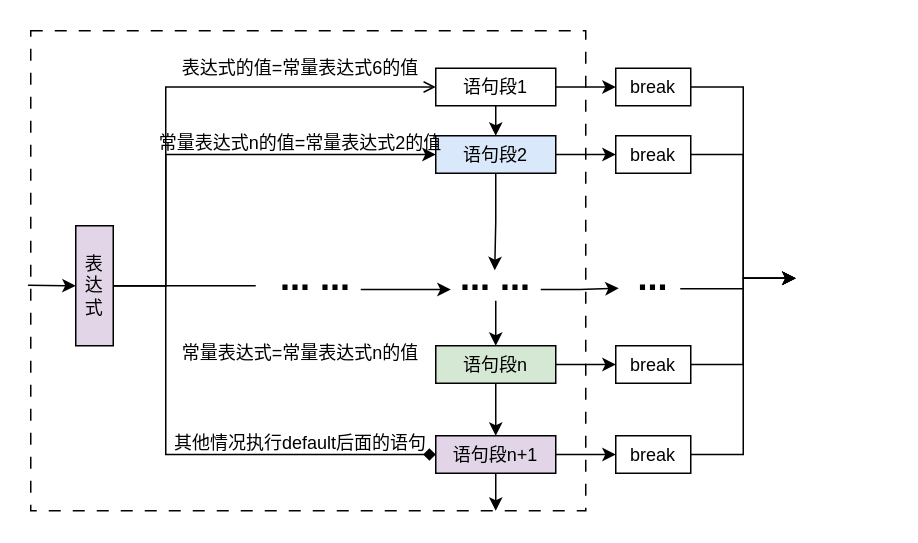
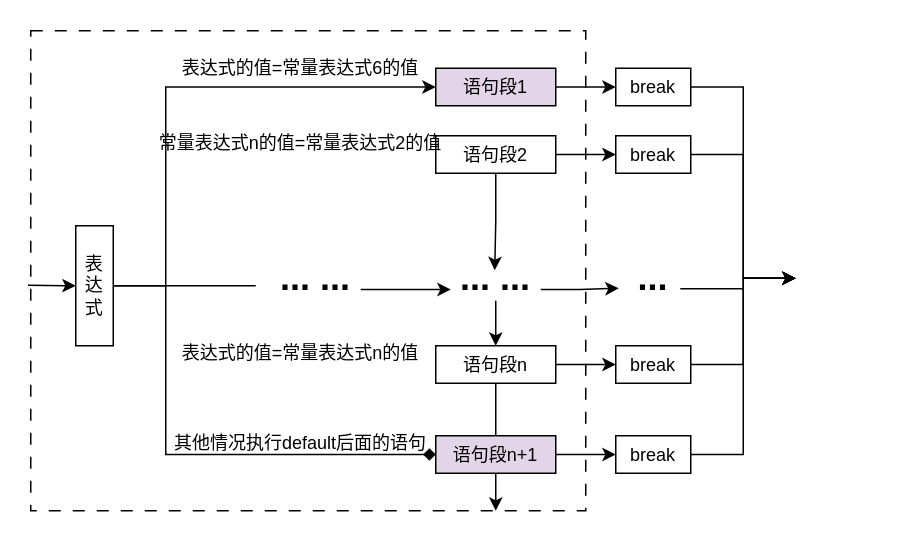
  <mxCell id="0" />
  <mxCell id="1" parent="0" />
- <mxCell id="2" style="edgeStyle=orthogonalEdgeStyle;rounded=0;orthogonalLoop=1;jettySize=auto;html=1;exitX=1;exitY=0.5;exitDx=0;exitDy=0;entryX=0;entryY=0.5;entryDx=0;entryDy=0;endArrow=open;" parent="1" source="5" target="8" edge="1"><mxGeometry relative="1" as="geometry"><Array as="points"><mxPoint x="110" y="190" /><mxPoint x="110" y="58" /></Array></mxGeometry></mxCell>
- <mxCell id="3" style="edgeStyle=orthogonalEdgeStyle;rounded=0;orthogonalLoop=1;jettySize=auto;html=1;exitX=1;exitY=0.5;exitDx=0;exitDy=0;entryX=0;entryY=0.5;entryDx=0;entryDy=0;" parent="1" source="5" target="11" edge="1"><mxGeometry relative="1" as="geometry"><Array as="points"><mxPoint x="110" y="190" /><mxPoint x="110" y="103" /></Array></mxGeometry></mxCell>
+ <mxCell id="2" style="edgeStyle=orthogonalEdgeStyle;rounded=0;orthogonalLoop=1;jettySize=auto;html=1;exitX=1;exitY=0.5;exitDx=0;exitDy=0;entryX=0;entryY=0.5;entryDx=0;entryDy=0;" parent="1" source="5" target="8" edge="1"><mxGeometry relative="1" as="geometry"><Array as="points"><mxPoint x="110" y="190" /><mxPoint x="110" y="58" /></Array></mxGeometry></mxCell>
  <mxCell id="4" style="edgeStyle=orthogonalEdgeStyle;rounded=0;orthogonalLoop=1;jettySize=auto;html=1;exitX=1;exitY=0.5;exitDx=0;exitDy=0;entryX=0;entryY=0.5;entryDx=0;entryDy=0;endArrow=diamond;" parent="1" source="5" target="24" edge="1"><mxGeometry relative="1" as="geometry"><Array as="points"><mxPoint x="110" y="190" /><mxPoint x="110" y="303" /></Array></mxGeometry></mxCell>
- <mxCell id="5" value="表达式" style="rounded=0;whiteSpace=wrap;html=1;fillColor=#e1d5e7;" parent="1" vertex="1"><mxGeometry x="50" y="150" width="25" height="80" as="geometry" /></mxCell>
- <mxCell id="6" style="edgeStyle=orthogonalEdgeStyle;rounded=0;orthogonalLoop=1;jettySize=auto;html=1;exitX=0.5;exitY=1;exitDx=0;exitDy=0;entryX=0.5;entryY=0;entryDx=0;entryDy=0;" parent="1" source="8" target="11" edge="1"><mxGeometry relative="1" as="geometry" /></mxCell>
+ <mxCell id="5" value="表达式" style="rounded=0;whiteSpace=wrap;html=1;" parent="1" vertex="1"><mxGeometry x="50" y="150" width="25" height="80" as="geometry" /></mxCell>
  <mxCell id="7" style="edgeStyle=orthogonalEdgeStyle;rounded=0;orthogonalLoop=1;jettySize=auto;html=1;exitX=1;exitY=0.5;exitDx=0;exitDy=0;entryX=0;entryY=0.5;entryDx=0;entryDy=0;" parent="1" source="8" target="27" edge="1"><mxGeometry relative="1" as="geometry" /></mxCell>
- <mxCell id="8" value="语句段1" style="rounded=0;whiteSpace=wrap;html=1;" parent="1" vertex="1"><mxGeometry x="290" y="45" width="80" height="25" as="geometry" /></mxCell>
+ <mxCell id="8" value="语句段1" style="rounded=0;whiteSpace=wrap;html=1;fillColor=#e1d5e7;" parent="1" vertex="1"><mxGeometry x="290" y="45" width="80" height="25" as="geometry" /></mxCell>
  <mxCell id="9" style="edgeStyle=orthogonalEdgeStyle;rounded=0;orthogonalLoop=1;jettySize=auto;html=1;exitX=0.5;exitY=1;exitDx=0;exitDy=0;" parent="1" source="11" edge="1"><mxGeometry relative="1" as="geometry"><mxPoint x="329.333" y="179.667" as="targetPoint" /></mxGeometry></mxCell>
  <mxCell id="10" style="edgeStyle=orthogonalEdgeStyle;rounded=0;orthogonalLoop=1;jettySize=auto;html=1;exitX=1;exitY=0.5;exitDx=0;exitDy=0;entryX=0;entryY=0.5;entryDx=0;entryDy=0;" parent="1" source="11" target="29" edge="1"><mxGeometry relative="1" as="geometry" /></mxCell>
- <mxCell id="11" value="语句段2" style="rounded=0;whiteSpace=wrap;html=1;fillColor=#dae8fc;" parent="1" vertex="1"><mxGeometry x="290" y="90" width="80" height="25" as="geometry" /></mxCell>
+ <mxCell id="11" value="语句段2" style="rounded=0;whiteSpace=wrap;html=1;" parent="1" vertex="1"><mxGeometry x="290" y="90" width="80" height="25" as="geometry" /></mxCell>
  <mxCell id="12" value="表达式的值=常量表达式6的值" style="text;html=1;strokeColor=none;fillColor=none;align=center;verticalAlign=middle;whiteSpace=wrap;rounded=0;" parent="1" vertex="1"><mxGeometry x="80" y="30" width="240" height="30" as="geometry" /></mxCell>
  <mxCell id="13" value="常量表达式n的值=常量表达式2的值" style="text;html=1;strokeColor=none;fillColor=none;align=center;verticalAlign=middle;whiteSpace=wrap;rounded=0;" parent="1" vertex="1"><mxGeometry x="80" y="80" width="240" height="30" as="geometry" /></mxCell>
  <mxCell id="14" value="&lt;b&gt;&lt;font style=&quot;font-size: 24px;&quot;&gt;... ...&lt;/font&gt;&lt;/b&gt;" style="text;html=1;strokeColor=none;fillColor=none;align=center;verticalAlign=middle;whiteSpace=wrap;rounded=0;" parent="1" vertex="1"><mxGeometry x="180" y="170" width="60" height="30" as="geometry" /></mxCell>
  <mxCell id="15" style="edgeStyle=orthogonalEdgeStyle;rounded=0;orthogonalLoop=1;jettySize=auto;html=1;exitX=0.5;exitY=1;exitDx=0;exitDy=0;entryX=0.5;entryY=0;entryDx=0;entryDy=0;" parent="1" source="17" target="20" edge="1"><mxGeometry relative="1" as="geometry" /></mxCell>
  <mxCell id="16" style="edgeStyle=orthogonalEdgeStyle;rounded=0;orthogonalLoop=1;jettySize=auto;html=1;exitX=1;exitY=0.75;exitDx=0;exitDy=0;" parent="1" source="17" edge="1"><mxGeometry relative="1" as="geometry"><mxPoint x="412" y="191.667" as="targetPoint" /></mxGeometry></mxCell>
  <mxCell id="17" value="&lt;b&gt;&lt;font style=&quot;font-size: 24px;&quot;&gt;... ...&lt;/font&gt;&lt;/b&gt;" style="text;html=1;strokeColor=none;fillColor=none;align=center;verticalAlign=middle;whiteSpace=wrap;rounded=0;" parent="1" vertex="1"><mxGeometry x="300" y="170" width="60" height="30" as="geometry" /></mxCell>
- <mxCell id="18" style="edgeStyle=orthogonalEdgeStyle;rounded=0;orthogonalLoop=1;jettySize=auto;html=1;exitX=0.5;exitY=1;exitDx=0;exitDy=0;entryX=0.5;entryY=0;entryDx=0;entryDy=0;" parent="1" source="20" target="24" edge="1"><mxGeometry relative="1" as="geometry" /></mxCell>
+ <mxCell id="18" style="edgeStyle=orthogonalEdgeStyle;rounded=0;orthogonalLoop=1;jettySize=auto;html=1;exitX=0.5;exitY=1;exitDx=0;exitDy=0;entryX=0.5;entryY=0;entryDx=0;entryDy=0;endArrow=none;" parent="1" source="20" target="24" edge="1"><mxGeometry relative="1" as="geometry" /></mxCell>
  <mxCell id="19" style="edgeStyle=orthogonalEdgeStyle;rounded=0;orthogonalLoop=1;jettySize=auto;html=1;exitX=1;exitY=0.5;exitDx=0;exitDy=0;entryX=0;entryY=0.5;entryDx=0;entryDy=0;" parent="1" source="20" target="31" edge="1"><mxGeometry relative="1" as="geometry" /></mxCell>
- <mxCell id="20" value="语句段n" style="rounded=0;whiteSpace=wrap;html=1;fillColor=#d5e8d4;" parent="1" vertex="1"><mxGeometry x="290" y="230" width="80" height="25" as="geometry" /></mxCell>
- <mxCell id="21" value="常量表达式=常量表达式n的值" style="text;html=1;strokeColor=none;fillColor=none;align=center;verticalAlign=middle;whiteSpace=wrap;rounded=0;" parent="1" vertex="1"><mxGeometry x="80" y="220" width="240" height="30" as="geometry" /></mxCell>
+ <mxCell id="20" value="语句段n" style="rounded=0;whiteSpace=wrap;html=1;" parent="1" vertex="1"><mxGeometry x="290" y="230" width="80" height="25" as="geometry" /></mxCell>
+ <mxCell id="21" value="表达式的值=常量表达式n的值" style="text;html=1;strokeColor=none;fillColor=none;align=center;verticalAlign=middle;whiteSpace=wrap;rounded=0;" parent="1" vertex="1"><mxGeometry x="80" y="220" width="240" height="30" as="geometry" /></mxCell>
  <mxCell id="22" style="edgeStyle=orthogonalEdgeStyle;rounded=0;orthogonalLoop=1;jettySize=auto;html=1;exitX=0.5;exitY=1;exitDx=0;exitDy=0;" parent="1" source="24" edge="1"><mxGeometry relative="1" as="geometry"><mxPoint x="330" y="340" as="targetPoint" /></mxGeometry></mxCell>
  <mxCell id="23" style="edgeStyle=orthogonalEdgeStyle;rounded=0;orthogonalLoop=1;jettySize=auto;html=1;exitX=1;exitY=0.5;exitDx=0;exitDy=0;entryX=0;entryY=0.5;entryDx=0;entryDy=0;" parent="1" source="24" target="33" edge="1"><mxGeometry relative="1" as="geometry" /></mxCell>
  <mxCell id="24" value="语句段n+1" style="rounded=0;whiteSpace=wrap;html=1;fillColor=#e1d5e7;" parent="1" vertex="1"><mxGeometry x="290" y="290" width="80" height="25" as="geometry" /></mxCell>
  <mxCell id="25" value="其他情况执行default后面的语句" style="text;html=1;strokeColor=none;fillColor=none;align=center;verticalAlign=middle;whiteSpace=wrap;rounded=0;" parent="1" vertex="1"><mxGeometry x="80" y="280" width="240" height="30" as="geometry" /></mxCell>
  <mxCell id="26" style="edgeStyle=orthogonalEdgeStyle;rounded=0;orthogonalLoop=1;jettySize=auto;html=1;exitX=1;exitY=0.5;exitDx=0;exitDy=0;entryX=0;entryY=0.5;entryDx=0;entryDy=0;" parent="1" source="27" target="34" edge="1"><mxGeometry relative="1" as="geometry" /></mxCell>
  <mxCell id="27" value="break" style="rounded=0;whiteSpace=wrap;html=1;" parent="1" vertex="1"><mxGeometry x="410" y="45" width="50" height="25" as="geometry" /></mxCell>
  <mxCell id="28" style="edgeStyle=orthogonalEdgeStyle;rounded=0;orthogonalLoop=1;jettySize=auto;html=1;exitX=1;exitY=0.5;exitDx=0;exitDy=0;entryX=0;entryY=0.5;entryDx=0;entryDy=0;" parent="1" source="29" target="34" edge="1"><mxGeometry relative="1" as="geometry" /></mxCell>
  <mxCell id="29" value="break" style="rounded=0;whiteSpace=wrap;html=1;" parent="1" vertex="1"><mxGeometry x="410" y="90" width="50" height="25" as="geometry" /></mxCell>
  <mxCell id="30" style="edgeStyle=orthogonalEdgeStyle;rounded=0;orthogonalLoop=1;jettySize=auto;html=1;exitX=1;exitY=0.5;exitDx=0;exitDy=0;entryX=0;entryY=0.5;entryDx=0;entryDy=0;" parent="1" source="31" target="34" edge="1"><mxGeometry relative="1" as="geometry" /></mxCell>
  <mxCell id="31" value="break" style="rounded=0;whiteSpace=wrap;html=1;" parent="1" vertex="1"><mxGeometry x="410" y="230" width="50" height="25" as="geometry" /></mxCell>
  <mxCell id="32" style="edgeStyle=orthogonalEdgeStyle;rounded=0;orthogonalLoop=1;jettySize=auto;html=1;exitX=1;exitY=0.5;exitDx=0;exitDy=0;entryX=0;entryY=0.5;entryDx=0;entryDy=0;" parent="1" source="33" target="34" edge="1"><mxGeometry relative="1" as="geometry" /></mxCell>
  <mxCell id="33" value="break" style="rounded=0;whiteSpace=wrap;html=1;" parent="1" vertex="1"><mxGeometry x="410" y="290" width="50" height="25" as="geometry" /></mxCell>
  <mxCell id="34" value="" style="rounded=0;whiteSpace=wrap;html=1;fontColor=none;noLabel=1;strokeColor=none;fillColor=none;" parent="1" vertex="1"><mxGeometry x="530" y="170" width="60" height="30" as="geometry" /></mxCell>
  <mxCell id="35" value="" style="endArrow=none;html=1;rounded=0;" parent="1" edge="1"><mxGeometry width="50" height="50" relative="1" as="geometry"><mxPoint x="110" y="190" as="sourcePoint" /><mxPoint x="170" y="190" as="targetPoint" /></mxGeometry></mxCell>
  <mxCell id="36" value="" style="endArrow=classic;html=1;rounded=0;exitX=1;exitY=0.75;exitDx=0;exitDy=0;entryX=0;entryY=0.75;entryDx=0;entryDy=0;" parent="1" source="14" target="17" edge="1"><mxGeometry width="50" height="50" relative="1" as="geometry"><mxPoint x="270" y="190" as="sourcePoint" /><mxPoint x="320" y="140" as="targetPoint" /></mxGeometry></mxCell>
  <mxCell id="37" value="&lt;b&gt;&lt;font style=&quot;font-size: 24px;&quot;&gt;...&lt;/font&gt;&lt;/b&gt;" style="text;html=1;strokeColor=none;fillColor=none;align=center;verticalAlign=middle;whiteSpace=wrap;rounded=0;" parent="1" vertex="1"><mxGeometry x="405" y="170" width="60" height="30" as="geometry" /></mxCell>
  <mxCell id="38" value="" style="endArrow=none;html=1;rounded=0;" parent="1" edge="1"><mxGeometry width="50" height="50" relative="1" as="geometry"><mxPoint x="453" y="192" as="sourcePoint" /><mxPoint x="495" y="192" as="targetPoint" /></mxGeometry></mxCell>
  <mxCell id="39" value="" style="rounded=0;whiteSpace=wrap;html=1;fillColor=none;dashed=1;dashPattern=8 8;" parent="1" vertex="1"><mxGeometry x="20" y="20" width="370" height="320" as="geometry" /></mxCell>
  <mxCell id="40" value="" style="endArrow=classic;html=1;rounded=0;exitX=-0.005;exitY=0.53;exitDx=0;exitDy=0;exitPerimeter=0;" edge="1" parent="1" source="39"><mxGeometry width="50" height="50" relative="1" as="geometry"><mxPoint x="0" y="240" as="sourcePoint" /><mxPoint x="50" y="190" as="targetPoint" /></mxGeometry></mxCell>
